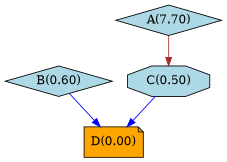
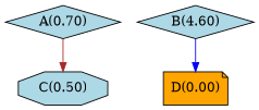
  strict digraph {
    fontname="DejaVu Serif"
    node [fillcolor=lightblue fontname="DejaVu Serif" shape=diamond style=filled]
    edge [color=blue fontname="DejaVu Serif"]
    "C(0.50)" [shape=octagon]
-   "A(0.70)" [label="A(7.70)"]
+   "A(0.70)"
    "D(0.00)" [fillcolor=orange shape=note]
-   "B(0.60)"
-   "C(0.50)" -> "D(0.00)"
+   "B(0.60)" [label="B(4.60)"]
    "A(0.70)" -> "C(0.50)" [color=brown]
    "B(0.60)" -> "D(0.00)"
  }
